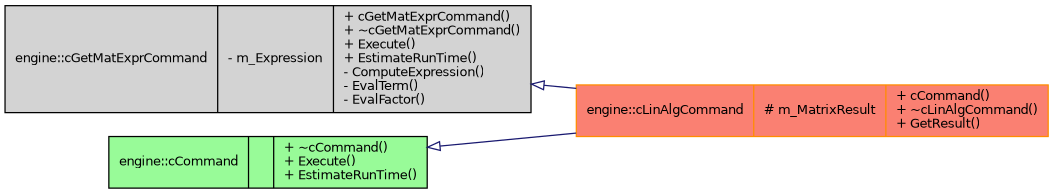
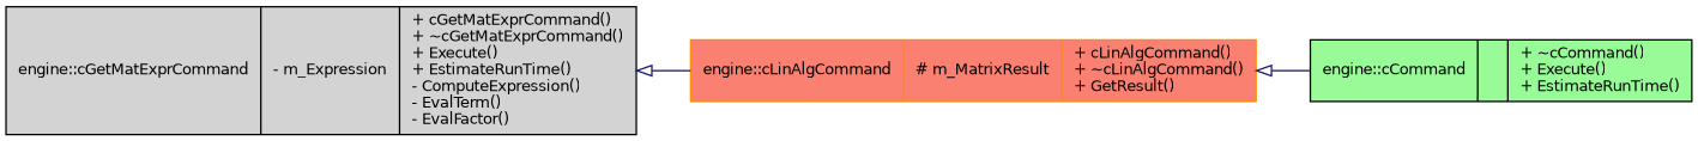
  digraph {
    rankdir=LR
    node [color=black fontname=Helvetica fontsize=10 shape=record style=filled]
    edge [arrowtail=onormal color=midnightblue dir=back fontname=Helvetica fontsize=10 labelfontname=Helvetica labelfontsize=10 style=solid]
    n1 [fillcolor=lightgrey fontcolor=black height=0.2 label="{engine::cGetMatExprCommand\n|- m_Expression\l|+ cGetMatExprCommand()\l+ ~cGetMatExprCommand()\l+ Execute()\l+ EstimateRunTime()\l- ComputeExpression()\l- EvalTerm()\l- EvalFactor()\l}" width=0.4]
-   n2 [color=darkorange fillcolor=salmon height=0.2 label="{engine::cLinAlgCommand\n|# m_MatrixResult\l|+ cCommand()\l+ ~cLinAlgCommand()\l+ GetResult()\l}" width=0.4]
+   n2 [color=darkorange fillcolor=salmon height=0.2 label="{engine::cLinAlgCommand\n|# m_MatrixResult\l|+ cLinAlgCommand()\l+ ~cLinAlgCommand()\l+ GetResult()\l}" width=0.4]
    n3 [fillcolor=palegreen height=0.2 label="{engine::cCommand\n||+ ~cCommand()\l+ Execute()\l+ EstimateRunTime()\l}" width=0.4]
    n1 -> n2
-   n3 -> n2
+   n2 -> n3
  }
